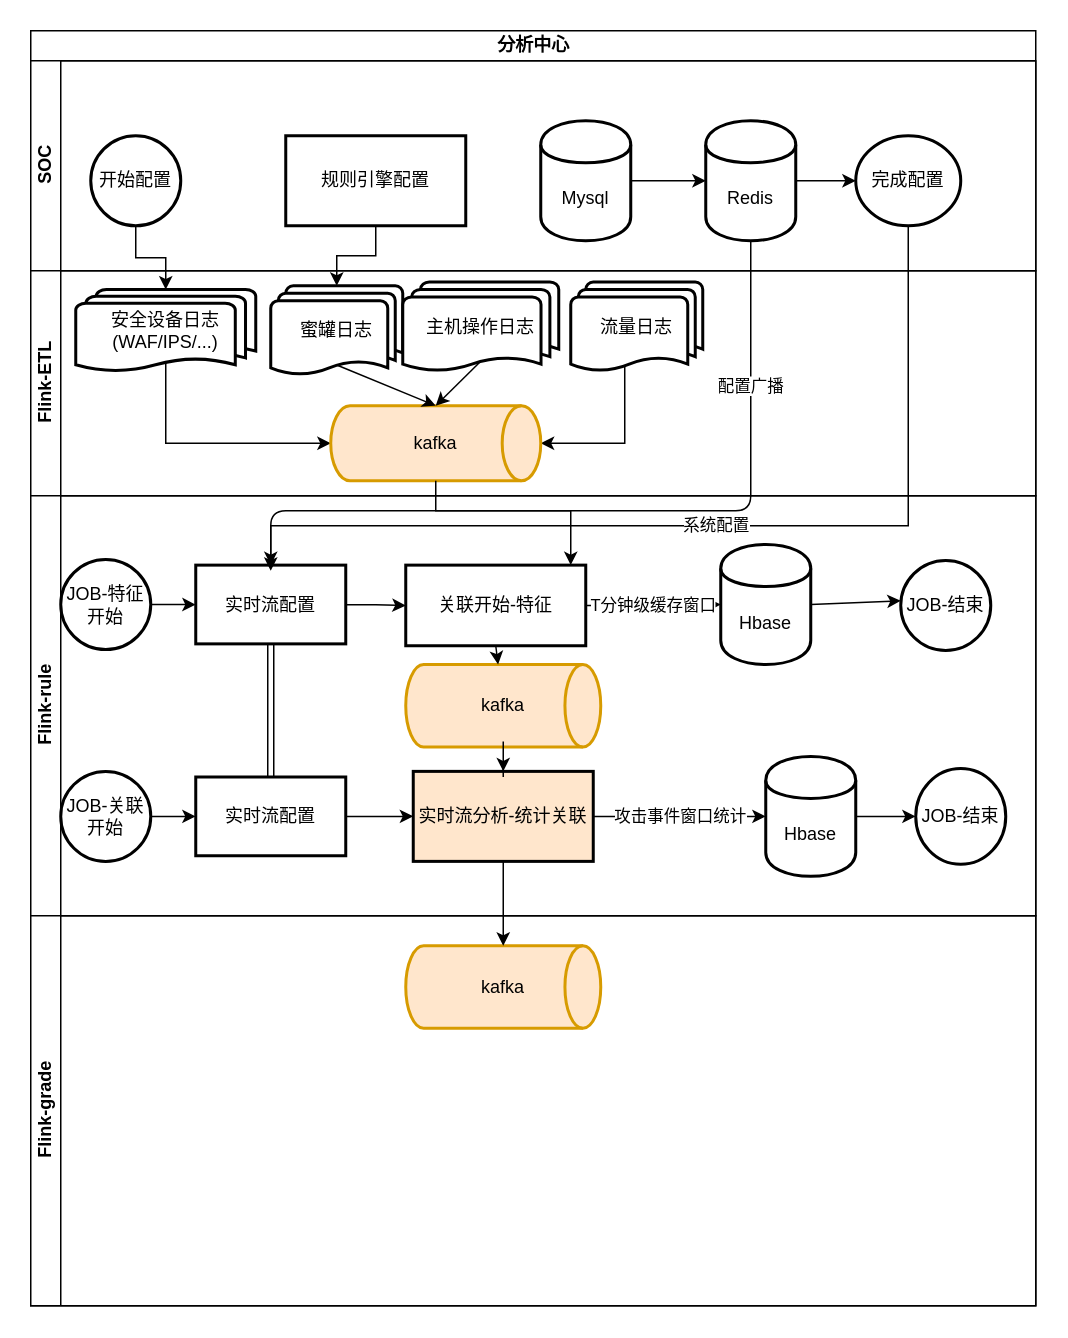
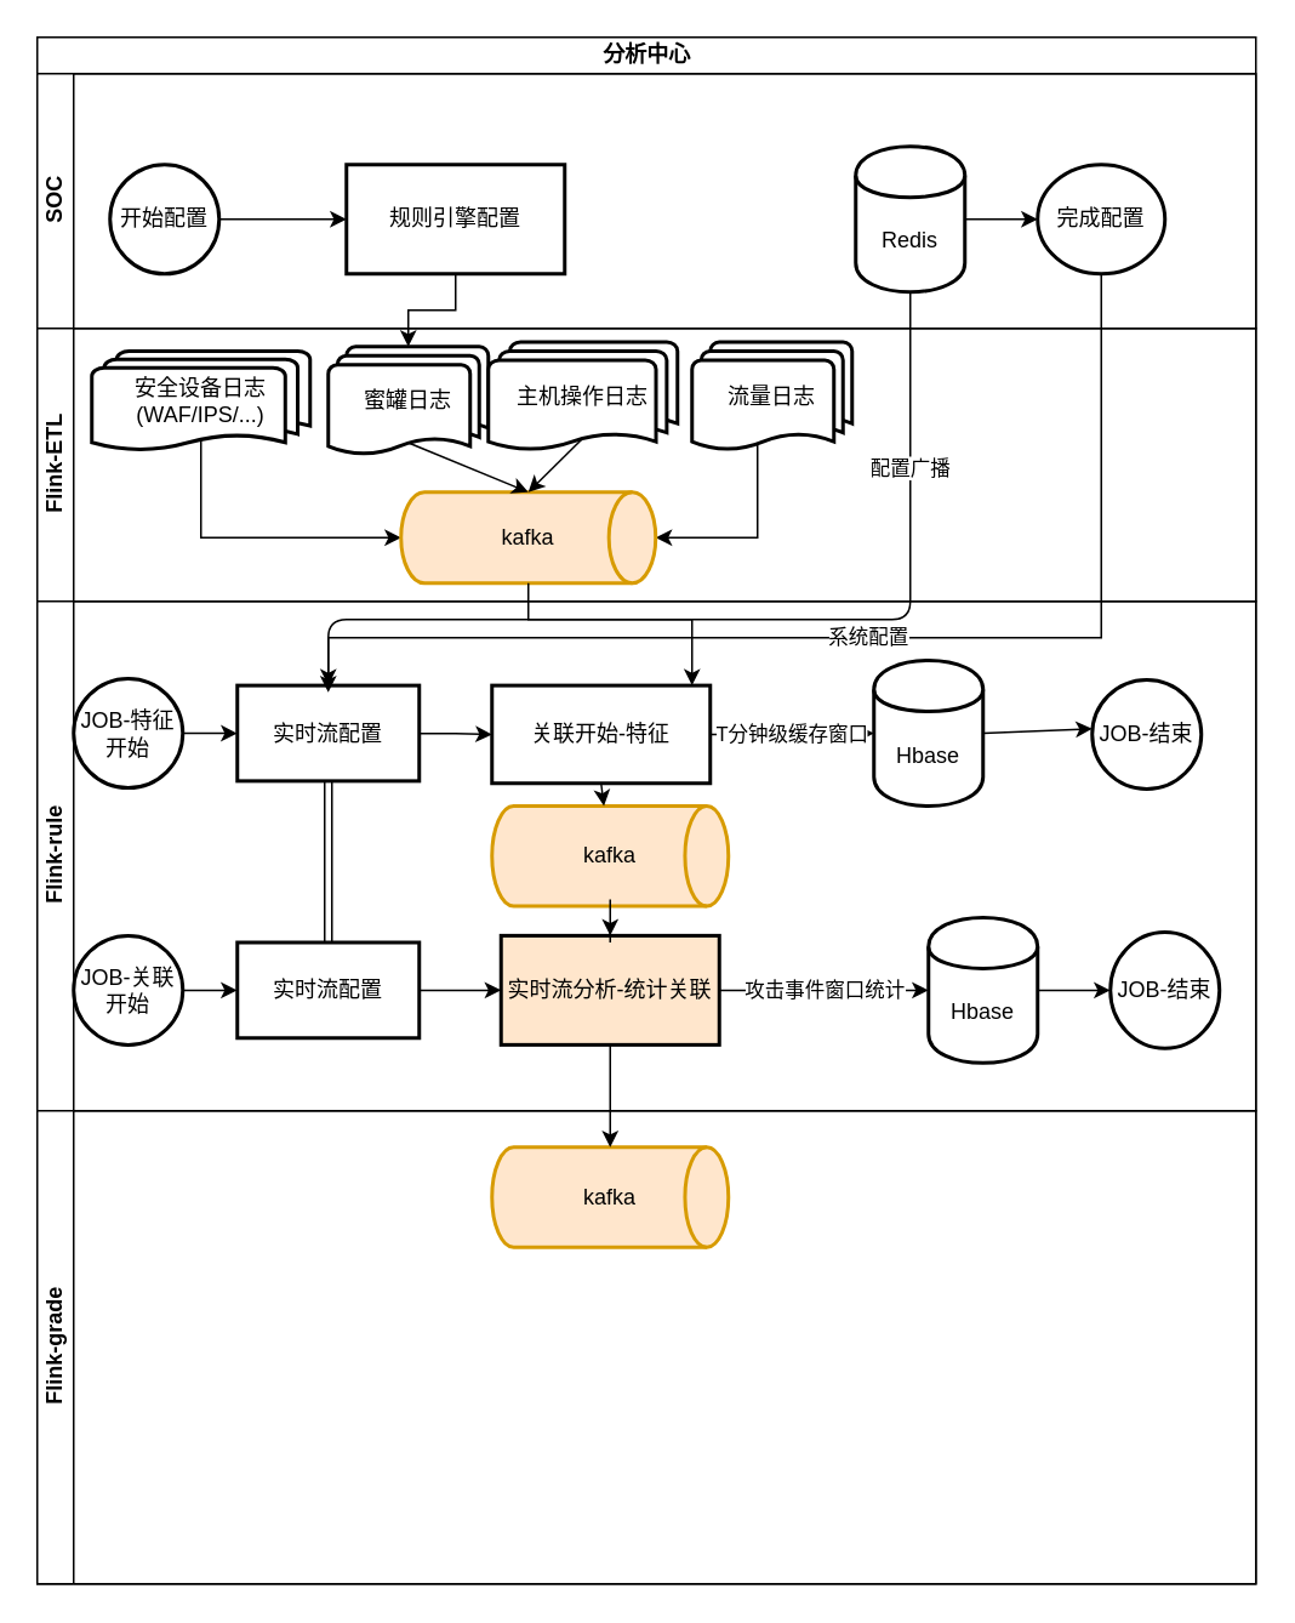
  <mxCell id="0" />
  <mxCell id="1" parent="0" />
  <mxCell id="2" value="分析中心" style="swimlane;html=1;childLayout=stackLayout;resizeParent=1;resizeParentMax=0;horizontal=1;startSize=20;horizontalStack=0;" vertex="1" parent="1"><mxGeometry x="20" y="20" width="670" height="850" as="geometry" /></mxCell>
  <mxCell id="3" value="SOC" style="swimlane;html=1;startSize=20;horizontal=0;" vertex="1" parent="2"><mxGeometry y="20" width="670" height="140" as="geometry" /></mxCell>
  <mxCell id="4" value="开始配置" style="strokeWidth=2;html=1;shape=mxgraph.flowchart.start_2;whiteSpace=wrap;" vertex="1" parent="3"><mxGeometry x="40" y="50" width="60" height="60" as="geometry" /></mxCell>
- <mxCell id="5" value="Mysql" style="shape=cylinder;whiteSpace=wrap;html=1;boundedLbl=1;backgroundOutline=1;strokeWidth=2;" vertex="1" parent="3"><mxGeometry x="340" y="40" width="60" height="80" as="geometry" /></mxCell>
  <mxCell id="6" value="Redis" style="shape=cylinder;whiteSpace=wrap;html=1;boundedLbl=1;backgroundOutline=1;strokeWidth=2;" vertex="1" parent="3"><mxGeometry x="450" y="40" width="60" height="80" as="geometry" /></mxCell>
- <mxCell id="7" value="" style="edgeStyle=orthogonalEdgeStyle;rounded=0;orthogonalLoop=1;jettySize=auto;html=1;" edge="1" parent="3" source="5" target="6"><mxGeometry relative="1" as="geometry" /></mxCell>
  <mxCell id="8" value="规则引擎配置" style="whiteSpace=wrap;html=1;strokeWidth=2;" vertex="1" parent="3"><mxGeometry x="170" y="50" width="120" height="60" as="geometry" /></mxCell>
- <mxCell id="9" value="" style="edgeStyle=orthogonalEdgeStyle;rounded=0;orthogonalLoop=1;jettySize=auto;html=1;" edge="1" parent="3" source="4" target="15"><mxGeometry relative="1" as="geometry" /></mxCell>
+ <mxCell id="9" value="" style="edgeStyle=orthogonalEdgeStyle;rounded=0;orthogonalLoop=1;jettySize=auto;html=1;" edge="1" parent="3" source="4" target="8"><mxGeometry relative="1" as="geometry" /></mxCell>
  <mxCell id="10" value="" style="edgeStyle=orthogonalEdgeStyle;rounded=0;orthogonalLoop=1;jettySize=auto;html=1;" edge="1" parent="3" source="8" target="16"><mxGeometry relative="1" as="geometry" /></mxCell>
  <mxCell id="11" value="完成配置" style="ellipse;whiteSpace=wrap;html=1;strokeWidth=2;" vertex="1" parent="3"><mxGeometry x="550" y="50" width="70" height="60" as="geometry" /></mxCell>
  <mxCell id="12" value="" style="edgeStyle=orthogonalEdgeStyle;rounded=0;orthogonalLoop=1;jettySize=auto;html=1;" edge="1" parent="3" source="6" target="11"><mxGeometry relative="1" as="geometry" /></mxCell>
  <mxCell id="13" value="Flink-ETL" style="swimlane;html=1;startSize=20;horizontal=0;" vertex="1" parent="2"><mxGeometry y="160" width="670" height="150" as="geometry" /></mxCell>
  <mxCell id="14" style="edgeStyle=orthogonalEdgeStyle;rounded=0;orthogonalLoop=1;jettySize=auto;html=1;exitX=0.5;exitY=0.88;exitDx=0;exitDy=0;exitPerimeter=0;entryX=0;entryY=0.5;entryDx=0;entryDy=0;entryPerimeter=0;" edge="1" parent="13" source="15" target="20"><mxGeometry relative="1" as="geometry"><mxPoint x="170" y="115" as="targetPoint" /><Array as="points"><mxPoint x="90" y="115" /></Array></mxGeometry></mxCell>
  <mxCell id="15" value="安全设备日志(WAF/IPS/...)" style="strokeWidth=2;html=1;shape=mxgraph.flowchart.multi-document;whiteSpace=wrap;" vertex="1" parent="13"><mxGeometry x="30" y="12.5" width="120" height="55" as="geometry" /></mxCell>
  <mxCell id="16" value="蜜罐日志" style="strokeWidth=2;html=1;shape=mxgraph.flowchart.multi-document;whiteSpace=wrap;" vertex="1" parent="13"><mxGeometry x="160" y="10" width="88" height="60" as="geometry" /></mxCell>
  <mxCell id="17" value="主机操作日志" style="strokeWidth=2;html=1;shape=mxgraph.flowchart.multi-document;whiteSpace=wrap;" vertex="1" parent="13"><mxGeometry x="248" y="7.5" width="104" height="60" as="geometry" /></mxCell>
  <mxCell id="18" style="edgeStyle=orthogonalEdgeStyle;rounded=0;orthogonalLoop=1;jettySize=auto;html=1;entryX=1;entryY=0.5;entryDx=0;entryDy=0;entryPerimeter=0;exitX=0.409;exitY=0.917;exitDx=0;exitDy=0;exitPerimeter=0;" edge="1" parent="13" source="19" target="20"><mxGeometry relative="1" as="geometry"><Array as="points"><mxPoint x="396" y="115" /></Array></mxGeometry></mxCell>
  <mxCell id="19" value="流量日志" style="strokeWidth=2;html=1;shape=mxgraph.flowchart.multi-document;whiteSpace=wrap;" vertex="1" parent="13"><mxGeometry x="360" y="7.5" width="88" height="60" as="geometry" /></mxCell>
  <mxCell id="20" value="kafka" style="strokeWidth=2;html=1;shape=mxgraph.flowchart.direct_data;whiteSpace=wrap;fillColor=#ffe6cc;strokeColor=#d79b00;labelBackgroundColor=none;shadow=0;sketch=0;" vertex="1" parent="13"><mxGeometry x="200" y="90" width="140" height="50" as="geometry" /></mxCell>
  <mxCell id="21" value="" style="endArrow=classic;html=1;exitX=0.5;exitY=0.88;exitDx=0;exitDy=0;exitPerimeter=0;entryX=0.5;entryY=0;entryDx=0;entryDy=0;entryPerimeter=0;" edge="1" parent="13" source="16" target="20"><mxGeometry width="50" height="50" relative="1" as="geometry"><mxPoint x="230" y="110" as="sourcePoint" /><mxPoint x="280" y="60" as="targetPoint" /></mxGeometry></mxCell>
  <mxCell id="22" value="" style="endArrow=classic;html=1;exitX=0.5;exitY=0.88;exitDx=0;exitDy=0;exitPerimeter=0;entryX=0.5;entryY=0;entryDx=0;entryDy=0;entryPerimeter=0;" edge="1" parent="13" source="17" target="20"><mxGeometry width="50" height="50" relative="1" as="geometry"><mxPoint x="380" y="150" as="sourcePoint" /><mxPoint x="250" y="80" as="targetPoint" /></mxGeometry></mxCell>
  <mxCell id="23" value="" style="edgeStyle=orthogonalEdgeStyle;rounded=0;orthogonalLoop=1;jettySize=auto;html=1;" edge="1" parent="2" source="20" target="27"><mxGeometry relative="1" as="geometry"><Array as="points"><mxPoint x="270" y="320" /><mxPoint x="360" y="320" /></Array></mxGeometry></mxCell>
  <mxCell id="24" value="" style="endArrow=classic;html=1;exitX=0.5;exitY=1;exitDx=0;exitDy=0;entryX=0.5;entryY=0;entryDx=0;entryDy=0;" edge="1" parent="2" source="6" target="32"><mxGeometry width="50" height="50" relative="1" as="geometry"><mxPoint x="490" y="270" as="sourcePoint" /><mxPoint x="160" y="350" as="targetPoint" /><Array as="points"><mxPoint x="480" y="320" /><mxPoint x="160" y="320" /></Array></mxGeometry></mxCell>
  <mxCell id="25" value="配置广播" style="edgeLabel;html=1;align=center;verticalAlign=middle;resizable=0;points=[];" vertex="1" connectable="0" parent="24"><mxGeometry x="-0.642" y="-1" relative="1" as="geometry"><mxPoint as="offset" /></mxGeometry></mxCell>
  <mxCell id="26" value="Flink-rule" style="swimlane;html=1;startSize=20;horizontal=0;" vertex="1" parent="2"><mxGeometry y="310" width="670" height="280" as="geometry" /></mxCell>
  <mxCell id="27" value="关联开始-特征" style="whiteSpace=wrap;html=1;strokeWidth=2;" vertex="1" parent="26"><mxGeometry x="250" y="46.25" width="120" height="53.75" as="geometry" /></mxCell>
  <mxCell id="28" value="Hbase" style="shape=cylinder;whiteSpace=wrap;html=1;boundedLbl=1;backgroundOutline=1;strokeWidth=2;" vertex="1" parent="26"><mxGeometry x="460" y="32.5" width="60" height="80" as="geometry" /></mxCell>
  <mxCell id="29" value="T分钟级缓存窗口" style="edgeStyle=orthogonalEdgeStyle;rounded=0;orthogonalLoop=1;jettySize=auto;html=1;" edge="1" parent="26" source="27" target="28"><mxGeometry relative="1" as="geometry" /></mxCell>
  <mxCell id="30" value="JOB-特征开始" style="strokeWidth=2;html=1;shape=mxgraph.flowchart.start_2;whiteSpace=wrap;" vertex="1" parent="26"><mxGeometry x="20" y="42.5" width="60" height="60" as="geometry" /></mxCell>
  <mxCell id="31" style="edgeStyle=orthogonalEdgeStyle;rounded=0;orthogonalLoop=1;jettySize=auto;html=1;" edge="1" parent="26" source="32" target="27"><mxGeometry relative="1" as="geometry" /></mxCell>
  <mxCell id="32" value="实时流配置" style="whiteSpace=wrap;html=1;strokeWidth=2;" vertex="1" parent="26"><mxGeometry x="110" y="46.25" width="100" height="52.5" as="geometry" /></mxCell>
  <mxCell id="33" value="" style="edgeStyle=orthogonalEdgeStyle;rounded=0;orthogonalLoop=1;jettySize=auto;html=1;" edge="1" parent="26" source="30" target="32"><mxGeometry relative="1" as="geometry" /></mxCell>
  <mxCell id="34" value="kafka" style="strokeWidth=2;html=1;shape=mxgraph.flowchart.direct_data;whiteSpace=wrap;fillColor=#ffe6cc;strokeColor=#d79b00;labelBackgroundColor=none;shadow=0;sketch=0;" vertex="1" parent="26"><mxGeometry x="250" y="112.5" width="130" height="55" as="geometry" /></mxCell>
  <mxCell id="35" value="" style="endArrow=classic;html=1;exitX=0.5;exitY=1;exitDx=0;exitDy=0;" edge="1" parent="26" source="27" target="34"><mxGeometry width="50" height="50" relative="1" as="geometry"><mxPoint x="310" y="185" as="sourcePoint" /><mxPoint x="360" y="135" as="targetPoint" /><Array as="points" /></mxGeometry></mxCell>
  <mxCell id="36" value="攻击事件窗口统计" style="edgeStyle=orthogonalEdgeStyle;rounded=0;orthogonalLoop=1;jettySize=auto;html=1;entryX=0;entryY=0.5;entryDx=0;entryDy=0;" edge="1" parent="26" source="37" target="46"><mxGeometry relative="1" as="geometry" /></mxCell>
  <mxCell id="37" value="实时流分析-统计关联" style="whiteSpace=wrap;html=1;shadow=0;strokeWidth=2;sketch=0;fillColor=#ffe6cc;" vertex="1" parent="26"><mxGeometry x="255" y="183.75" width="120" height="60" as="geometry" /></mxCell>
  <mxCell id="38" value="" style="edgeStyle=orthogonalEdgeStyle;rounded=0;orthogonalLoop=1;jettySize=auto;html=1;" edge="1" parent="26" source="34" target="37"><mxGeometry relative="1" as="geometry" /></mxCell>
  <mxCell id="39" value="JOB-结束" style="strokeWidth=2;html=1;shape=mxgraph.flowchart.start_2;whiteSpace=wrap;" vertex="1" parent="26"><mxGeometry x="580" y="43.13" width="60" height="60" as="geometry" /></mxCell>
  <mxCell id="40" value="" style="endArrow=classic;html=1;exitX=1;exitY=0.5;exitDx=0;exitDy=0;" edge="1" parent="26" source="28"><mxGeometry width="50" height="50" relative="1" as="geometry"><mxPoint x="550" y="120" as="sourcePoint" /><mxPoint x="580" y="70" as="targetPoint" /></mxGeometry></mxCell>
  <mxCell id="41" style="edgeStyle=orthogonalEdgeStyle;rounded=0;orthogonalLoop=1;jettySize=auto;html=1;exitX=1;exitY=0.5;exitDx=0;exitDy=0;exitPerimeter=0;entryX=0;entryY=0.5;entryDx=0;entryDy=0;" edge="1" parent="26" source="42" target="44"><mxGeometry relative="1" as="geometry" /></mxCell>
  <mxCell id="42" value="JOB-关联开始" style="strokeWidth=2;html=1;shape=mxgraph.flowchart.start_2;whiteSpace=wrap;" vertex="1" parent="26"><mxGeometry x="20" y="183.75" width="60" height="60" as="geometry" /></mxCell>
  <mxCell id="43" style="edgeStyle=orthogonalEdgeStyle;rounded=0;orthogonalLoop=1;jettySize=auto;html=1;entryX=0;entryY=0.5;entryDx=0;entryDy=0;" edge="1" parent="26" source="44" target="37"><mxGeometry relative="1" as="geometry" /></mxCell>
  <mxCell id="44" value="实时流配置" style="whiteSpace=wrap;html=1;strokeWidth=2;" vertex="1" parent="26"><mxGeometry x="110" y="187.5" width="100" height="52.5" as="geometry" /></mxCell>
  <mxCell id="45" value="" style="endArrow=classic;html=1;shape=link;entryX=0.5;entryY=1;entryDx=0;entryDy=0;exitX=0.5;exitY=0;exitDx=0;exitDy=0;" edge="1" parent="26" source="44" target="32"><mxGeometry width="50" height="50" relative="1" as="geometry"><mxPoint x="140" y="290" as="sourcePoint" /><mxPoint x="190" y="240" as="targetPoint" /></mxGeometry></mxCell>
  <mxCell id="46" value="Hbase" style="shape=cylinder;whiteSpace=wrap;html=1;boundedLbl=1;backgroundOutline=1;strokeWidth=2;" vertex="1" parent="26"><mxGeometry x="490" y="173.75" width="60" height="80" as="geometry" /></mxCell>
  <mxCell id="47" value="JOB-结束" style="ellipse;whiteSpace=wrap;html=1;strokeWidth=2;" vertex="1" parent="26"><mxGeometry x="590" y="181.88" width="60" height="63.75" as="geometry" /></mxCell>
  <mxCell id="48" value="" style="edgeStyle=orthogonalEdgeStyle;rounded=0;orthogonalLoop=1;jettySize=auto;html=1;" edge="1" parent="26" source="46" target="47"><mxGeometry relative="1" as="geometry" /></mxCell>
  <mxCell id="49" value="Flink-grade" style="swimlane;html=1;startSize=20;horizontal=0;" vertex="1" parent="2"><mxGeometry y="590" width="670" height="260" as="geometry" /></mxCell>
  <mxCell id="50" value="kafka" style="strokeWidth=2;html=1;shape=mxgraph.flowchart.direct_data;whiteSpace=wrap;fillColor=#ffe6cc;strokeColor=#d79b00;labelBackgroundColor=none;shadow=0;sketch=0;" vertex="1" parent="49"><mxGeometry x="250" y="20" width="130" height="55" as="geometry" /></mxCell>
  <mxCell id="51" style="edgeStyle=orthogonalEdgeStyle;rounded=0;orthogonalLoop=1;jettySize=auto;html=1;" edge="1" parent="2" source="37" target="50"><mxGeometry relative="1" as="geometry" /></mxCell>
  <mxCell id="52" value="系统配置" style="edgeStyle=orthogonalEdgeStyle;rounded=0;orthogonalLoop=1;jettySize=auto;html=1;" edge="1" parent="1" source="11"><mxGeometry relative="1" as="geometry"><mxPoint x="180" y="380" as="targetPoint" /><Array as="points"><mxPoint x="605" y="350" /><mxPoint x="180" y="350" /></Array></mxGeometry></mxCell>
